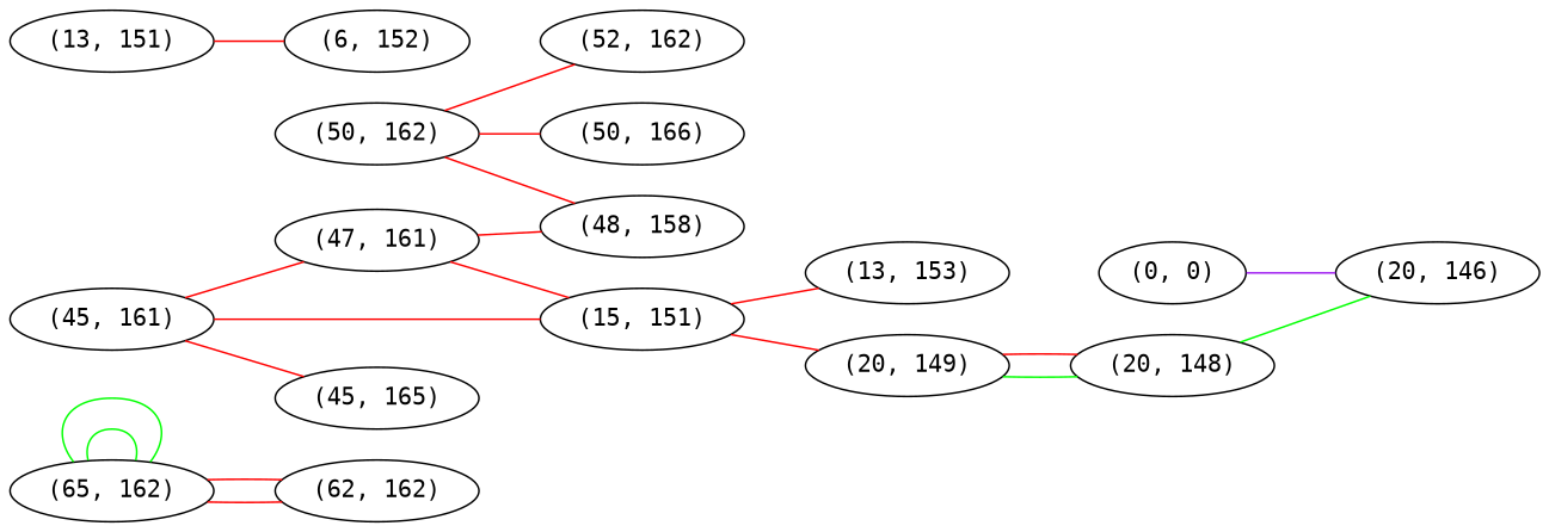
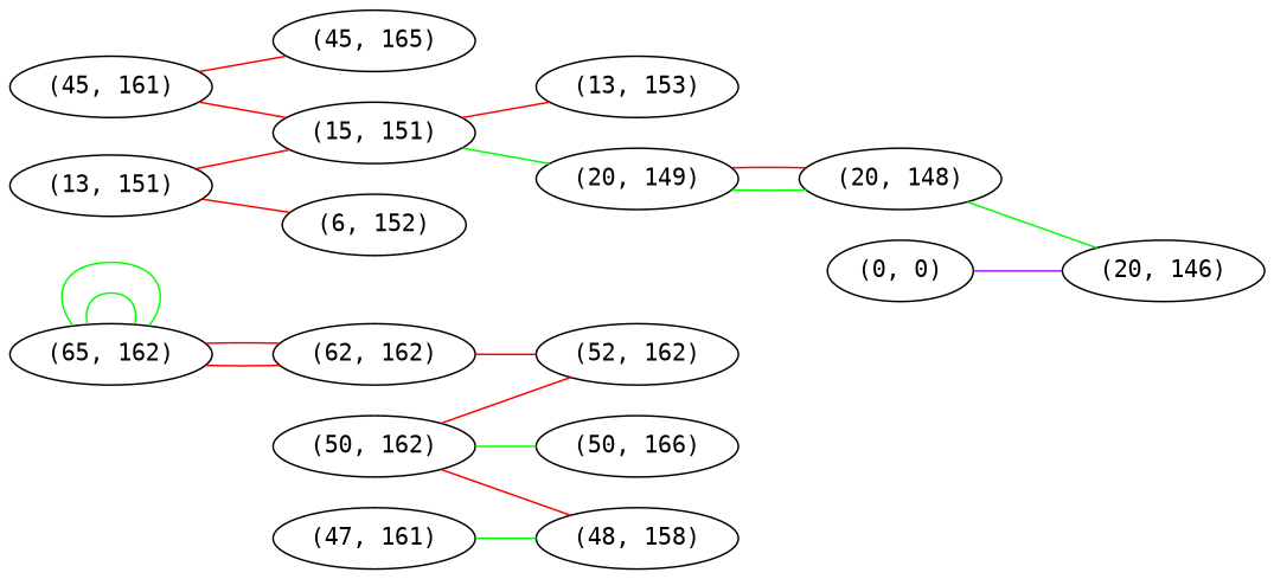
  graph {
    fontname="DejaVu Sans Mono"
    rankdir=LR
    node [fontname="DejaVu Sans Mono"]
    edge [color=red fontname="DejaVu Sans Mono" weight=1]
    "(65, 162)"
    "(62, 162)"
    "(52, 162)"
    "(45, 161)"
    "(15, 151)"
    "(45, 165)"
    "(47, 161)"
    "(13, 153)"
    "(20, 149)"
    "(48, 158)"
    "(13, 151)"
    "(6, 152)"
    "(20, 148)"
    "(50, 162)"
    "(50, 166)"
    "(20, 146)"
    "(0, 0)"
    "(65, 162)" -- "(65, 162)" [color=green weight=2]
    "(65, 162)" -- "(65, 162)" [color=green weight=2]
    "(65, 162)" -- "(62, 162)"
    "(65, 162)" -- "(62, 162)"
+   "(62, 162)" -- "(52, 162)"
    "(45, 161)" -- "(15, 151)"
    "(45, 161)" -- "(45, 165)"
-   "(45, 161)" -- "(47, 161)"
    "(15, 151)" -- "(13, 153)"
-   "(15, 151)" -- "(20, 149)"
-   "(47, 161)" -- "(48, 158)"
+   "(15, 151)" -- "(20, 149)" [color=green]
+   "(47, 161)" -- "(48, 158)" [color=green]
    "(20, 149)" -- "(20, 148)" [color=green weight=2]
    "(20, 149)" -- "(20, 148)"
-   "(47, 161)" -- "(15, 151)"
+   "(13, 151)" -- "(15, 151)"
    "(13, 151)" -- "(6, 152)"
    "(20, 148)" -- "(20, 146)" [color=green]
    "(50, 162)" -- "(52, 162)"
    "(50, 162)" -- "(48, 158)"
-   "(50, 162)" -- "(50, 166)"
+   "(50, 162)" -- "(50, 166)" [color=green]
    "(0, 0)" -- "(20, 146)" [color=purple weight=4]
  }
